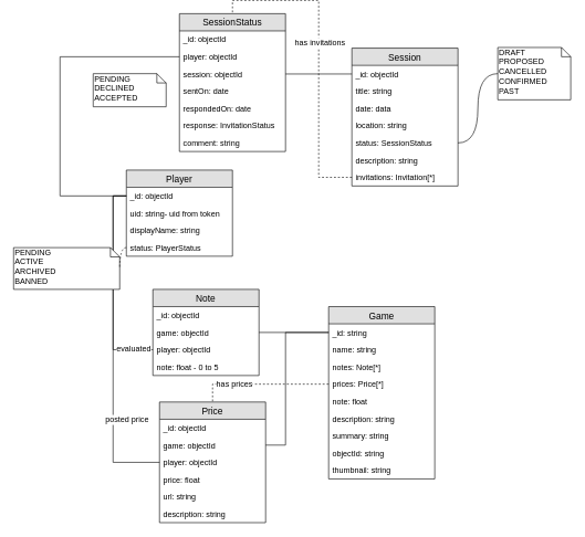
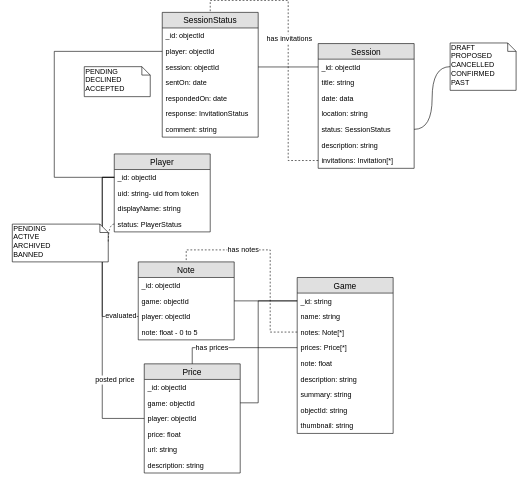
  <mxCell id="0" />
  <mxCell id="1" parent="0" />
  <mxCell id="2" value="Player" style="swimlane;fontStyle=0;childLayout=stackLayout;horizontal=1;startSize=26;fillColor=#e0e0e0;horizontalStack=0;resizeParent=1;resizeParentMax=0;resizeLast=0;collapsible=1;marginBottom=0;swimlaneFillColor=#ffffff;align=center;fontSize=14;" parent="1" vertex="1"><mxGeometry x="190" y="256" width="160" height="130" as="geometry" /></mxCell>
  <mxCell id="3" value="_id: objectId" style="text;strokeColor=none;fillColor=none;spacingLeft=4;spacingRight=4;overflow=hidden;rotatable=0;points=[[0,0.5],[1,0.5]];portConstraint=eastwest;fontSize=12;" parent="2" vertex="1"><mxGeometry y="26" width="160" height="26" as="geometry" /></mxCell>
  <mxCell id="4" value="uid: string- uid from token" style="text;strokeColor=none;fillColor=none;spacingLeft=4;spacingRight=4;overflow=hidden;rotatable=0;points=[[0,0.5],[1,0.5]];portConstraint=eastwest;fontSize=12;" vertex="1" parent="2"><mxGeometry y="52" width="160" height="26" as="geometry" /></mxCell>
  <mxCell id="5" value="displayName: string" style="text;strokeColor=none;fillColor=none;spacingLeft=4;spacingRight=4;overflow=hidden;rotatable=0;points=[[0,0.5],[1,0.5]];portConstraint=eastwest;fontSize=12;" parent="2" vertex="1"><mxGeometry y="78" width="160" height="26" as="geometry" /></mxCell>
  <mxCell id="6" value="status: PlayerStatus" style="text;strokeColor=none;fillColor=none;spacingLeft=4;spacingRight=4;overflow=hidden;rotatable=0;points=[[0,0.5],[1,0.5]];portConstraint=eastwest;fontSize=12;" vertex="1" parent="2"><mxGeometry y="104" width="160" height="26" as="geometry" /></mxCell>
  <mxCell id="7" value="Game" style="swimlane;fontStyle=0;childLayout=stackLayout;horizontal=1;startSize=26;fillColor=#e0e0e0;horizontalStack=0;resizeParent=1;resizeParentMax=0;resizeLast=0;collapsible=1;marginBottom=0;swimlaneFillColor=#ffffff;align=center;fontSize=14;" vertex="1" parent="1"><mxGeometry x="495" y="462" width="160" height="260" as="geometry" /></mxCell>
  <mxCell id="8" value="_id: string" style="text;strokeColor=none;fillColor=none;spacingLeft=4;spacingRight=4;overflow=hidden;rotatable=0;points=[[0,0.5],[1,0.5]];portConstraint=eastwest;fontSize=12;" vertex="1" parent="7"><mxGeometry y="26" width="160" height="26" as="geometry" /></mxCell>
  <mxCell id="9" value="name: string" style="text;strokeColor=none;fillColor=none;spacingLeft=4;spacingRight=4;overflow=hidden;rotatable=0;points=[[0,0.5],[1,0.5]];portConstraint=eastwest;fontSize=12;" vertex="1" parent="7"><mxGeometry y="52" width="160" height="26" as="geometry" /></mxCell>
  <mxCell id="10" value="notes: Note[*]" style="text;strokeColor=none;fillColor=none;spacingLeft=4;spacingRight=4;overflow=hidden;rotatable=0;points=[[0,0.5],[1,0.5]];portConstraint=eastwest;fontSize=12;" vertex="1" parent="7"><mxGeometry y="78" width="160" height="26" as="geometry" /></mxCell>
  <mxCell id="11" value="prices: Price[*]" style="text;strokeColor=none;fillColor=none;spacingLeft=4;spacingRight=4;overflow=hidden;rotatable=0;points=[[0,0.5],[1,0.5]];portConstraint=eastwest;fontSize=12;" vertex="1" parent="7"><mxGeometry y="104" width="160" height="26" as="geometry" /></mxCell>
  <mxCell id="12" value="note: float" style="text;strokeColor=none;fillColor=none;spacingLeft=4;spacingRight=4;overflow=hidden;rotatable=0;points=[[0,0.5],[1,0.5]];portConstraint=eastwest;fontSize=12;" vertex="1" parent="7"><mxGeometry y="130" width="160" height="26" as="geometry" /></mxCell>
  <mxCell id="13" value="description: string" style="text;strokeColor=none;fillColor=none;spacingLeft=4;spacingRight=4;overflow=hidden;rotatable=0;points=[[0,0.5],[1,0.5]];portConstraint=eastwest;fontSize=12;" vertex="1" parent="7"><mxGeometry y="156" width="160" height="26" as="geometry" /></mxCell>
  <mxCell id="14" value="summary: string" style="text;strokeColor=none;fillColor=none;spacingLeft=4;spacingRight=4;overflow=hidden;rotatable=0;points=[[0,0.5],[1,0.5]];portConstraint=eastwest;fontSize=12;" vertex="1" parent="7"><mxGeometry y="182" width="160" height="26" as="geometry" /></mxCell>
  <mxCell id="15" value="objectId: string" style="text;strokeColor=none;fillColor=none;spacingLeft=4;spacingRight=4;overflow=hidden;rotatable=0;points=[[0,0.5],[1,0.5]];portConstraint=eastwest;fontSize=12;" vertex="1" parent="7"><mxGeometry y="208" width="160" height="26" as="geometry" /></mxCell>
  <mxCell id="16" value="thumbnail: string" style="text;strokeColor=none;fillColor=none;spacingLeft=4;spacingRight=4;overflow=hidden;rotatable=0;points=[[0,0.5],[1,0.5]];portConstraint=eastwest;fontSize=12;" vertex="1" parent="7"><mxGeometry y="234" width="160" height="26" as="geometry" /></mxCell>
  <mxCell id="17" value="Note" style="swimlane;fontStyle=0;childLayout=stackLayout;horizontal=1;startSize=26;fillColor=#e0e0e0;horizontalStack=0;resizeParent=1;resizeParentMax=0;resizeLast=0;collapsible=1;marginBottom=0;swimlaneFillColor=#ffffff;align=center;fontSize=14;" vertex="1" parent="1"><mxGeometry x="230" y="436" width="160" height="130" as="geometry" /></mxCell>
  <mxCell id="18" value="_id: objectId" style="text;strokeColor=none;fillColor=none;spacingLeft=4;spacingRight=4;overflow=hidden;rotatable=0;points=[[0,0.5],[1,0.5]];portConstraint=eastwest;fontSize=12;" vertex="1" parent="17"><mxGeometry y="26" width="160" height="26" as="geometry" /></mxCell>
  <mxCell id="19" value="game: objectId" style="text;strokeColor=none;fillColor=none;spacingLeft=4;spacingRight=4;overflow=hidden;rotatable=0;points=[[0,0.5],[1,0.5]];portConstraint=eastwest;fontSize=12;" vertex="1" parent="17"><mxGeometry y="52" width="160" height="26" as="geometry" /></mxCell>
  <mxCell id="20" value="player: objectId" style="text;strokeColor=none;fillColor=none;spacingLeft=4;spacingRight=4;overflow=hidden;rotatable=0;points=[[0,0.5],[1,0.5]];portConstraint=eastwest;fontSize=12;" vertex="1" parent="17"><mxGeometry y="78" width="160" height="26" as="geometry" /></mxCell>
  <mxCell id="21" value="note: float - 0 to 5&#10;" style="text;strokeColor=none;fillColor=none;spacingLeft=4;spacingRight=4;overflow=hidden;rotatable=0;points=[[0,0.5],[1,0.5]];portConstraint=eastwest;fontSize=12;" vertex="1" parent="17"><mxGeometry y="104" width="160" height="26" as="geometry" /></mxCell>
  <mxCell id="22" style="edgeStyle=orthogonalEdgeStyle;rounded=0;orthogonalLoop=1;jettySize=auto;html=1;exitX=0;exitY=0.5;exitDx=0;exitDy=0;entryX=1;entryY=0.5;entryDx=0;entryDy=0;endArrow=none;endFill=0;" edge="1" parent="1" source="8" target="19"><mxGeometry relative="1" as="geometry" /></mxCell>
  <mxCell id="23" style="edgeStyle=orthogonalEdgeStyle;rounded=0;orthogonalLoop=1;jettySize=auto;html=1;exitX=0;exitY=0.5;exitDx=0;exitDy=0;entryX=0;entryY=0.5;entryDx=0;entryDy=0;endArrow=none;endFill=0;" edge="1" parent="1" source="20" target="3"><mxGeometry relative="1" as="geometry" /></mxCell>
  <mxCell id="24" value="evaluated" style="text;html=1;resizable=0;points=[];align=center;verticalAlign=middle;labelBackgroundColor=#ffffff;" vertex="1" connectable="0" parent="23"><mxGeometry x="-0.878" y="1" relative="1" as="geometry"><mxPoint x="-11" y="-3" as="offset" /></mxGeometry></mxCell>
  <mxCell id="25" value="Session" style="swimlane;fontStyle=0;childLayout=stackLayout;horizontal=1;startSize=26;fillColor=#e0e0e0;horizontalStack=0;resizeParent=1;resizeParentMax=0;resizeLast=0;collapsible=1;marginBottom=0;swimlaneFillColor=#ffffff;align=center;fontSize=14;" vertex="1" parent="1"><mxGeometry x="530" y="72" width="160" height="208" as="geometry" /></mxCell>
  <mxCell id="26" value="_id: objectId" style="text;strokeColor=none;fillColor=none;spacingLeft=4;spacingRight=4;overflow=hidden;rotatable=0;points=[[0,0.5],[1,0.5]];portConstraint=eastwest;fontSize=12;" vertex="1" parent="25"><mxGeometry y="26" width="160" height="26" as="geometry" /></mxCell>
  <mxCell id="27" value="title: string" style="text;strokeColor=none;fillColor=none;spacingLeft=4;spacingRight=4;overflow=hidden;rotatable=0;points=[[0,0.5],[1,0.5]];portConstraint=eastwest;fontSize=12;" vertex="1" parent="25"><mxGeometry y="52" width="160" height="26" as="geometry" /></mxCell>
  <mxCell id="28" value="date: data" style="text;strokeColor=none;fillColor=none;spacingLeft=4;spacingRight=4;overflow=hidden;rotatable=0;points=[[0,0.5],[1,0.5]];portConstraint=eastwest;fontSize=12;" vertex="1" parent="25"><mxGeometry y="78" width="160" height="26" as="geometry" /></mxCell>
  <mxCell id="29" value="location: string" style="text;strokeColor=none;fillColor=none;spacingLeft=4;spacingRight=4;overflow=hidden;rotatable=0;points=[[0,0.5],[1,0.5]];portConstraint=eastwest;fontSize=12;" vertex="1" parent="25"><mxGeometry y="104" width="160" height="26" as="geometry" /></mxCell>
  <mxCell id="30" value="status: SessionStatus" style="text;strokeColor=none;fillColor=none;spacingLeft=4;spacingRight=4;overflow=hidden;rotatable=0;points=[[0,0.5],[1,0.5]];portConstraint=eastwest;fontSize=12;" vertex="1" parent="25"><mxGeometry y="130" width="160" height="26" as="geometry" /></mxCell>
  <mxCell id="31" value="description: string" style="text;strokeColor=none;fillColor=none;spacingLeft=4;spacingRight=4;overflow=hidden;rotatable=0;points=[[0,0.5],[1,0.5]];portConstraint=eastwest;fontSize=12;" vertex="1" parent="25"><mxGeometry y="156" width="160" height="26" as="geometry" /></mxCell>
  <mxCell id="32" value="invitations: Invitation[*]" style="text;strokeColor=none;fillColor=none;spacingLeft=4;spacingRight=4;overflow=hidden;rotatable=0;points=[[0,0.5],[1,0.5]];portConstraint=eastwest;fontSize=12;" vertex="1" parent="25"><mxGeometry y="182" width="160" height="26" as="geometry" /></mxCell>
  <mxCell id="33" value="DRAFT&lt;br&gt;PROPOSED&lt;br&gt;CANCELLED&lt;br&gt;CONFIRMED&lt;br&gt;PAST&lt;br&gt;" style="shape=note;whiteSpace=wrap;html=1;size=14;verticalAlign=top;align=left;spacingTop=-6;" vertex="1" parent="1"><mxGeometry x="750" y="71" width="110" height="79" as="geometry" /></mxCell>
  <mxCell id="34" style="edgeStyle=orthogonalEdgeStyle;orthogonalLoop=1;jettySize=auto;html=1;exitX=1;exitY=0.5;exitDx=0;exitDy=0;entryX=0;entryY=0.5;entryDx=0;entryDy=0;entryPerimeter=0;endArrow=none;endFill=0;curved=1;" edge="1" parent="1" source="30" target="33"><mxGeometry relative="1" as="geometry" /></mxCell>
  <mxCell id="35" value="Price" style="swimlane;fontStyle=0;childLayout=stackLayout;horizontal=1;startSize=26;fillColor=#e0e0e0;horizontalStack=0;resizeParent=1;resizeParentMax=0;resizeLast=0;collapsible=1;marginBottom=0;swimlaneFillColor=#ffffff;align=center;fontSize=14;" vertex="1" parent="1"><mxGeometry x="240" y="606" width="160" height="182" as="geometry" /></mxCell>
  <mxCell id="36" value="_id: objectId" style="text;strokeColor=none;fillColor=none;spacingLeft=4;spacingRight=4;overflow=hidden;rotatable=0;points=[[0,0.5],[1,0.5]];portConstraint=eastwest;fontSize=12;" vertex="1" parent="35"><mxGeometry y="26" width="160" height="26" as="geometry" /></mxCell>
  <mxCell id="37" value="game: objectId" style="text;strokeColor=none;fillColor=none;spacingLeft=4;spacingRight=4;overflow=hidden;rotatable=0;points=[[0,0.5],[1,0.5]];portConstraint=eastwest;fontSize=12;" vertex="1" parent="35"><mxGeometry y="52" width="160" height="26" as="geometry" /></mxCell>
  <mxCell id="38" value="player: objectId" style="text;strokeColor=none;fillColor=none;spacingLeft=4;spacingRight=4;overflow=hidden;rotatable=0;points=[[0,0.5],[1,0.5]];portConstraint=eastwest;fontSize=12;" vertex="1" parent="35"><mxGeometry y="78" width="160" height="26" as="geometry" /></mxCell>
  <mxCell id="39" value="price: float&#10;" style="text;strokeColor=none;fillColor=none;spacingLeft=4;spacingRight=4;overflow=hidden;rotatable=0;points=[[0,0.5],[1,0.5]];portConstraint=eastwest;fontSize=12;" vertex="1" parent="35"><mxGeometry y="104" width="160" height="26" as="geometry" /></mxCell>
  <mxCell id="40" value="url: string&#10;" style="text;strokeColor=none;fillColor=none;spacingLeft=4;spacingRight=4;overflow=hidden;rotatable=0;points=[[0,0.5],[1,0.5]];portConstraint=eastwest;fontSize=12;" vertex="1" parent="35"><mxGeometry y="130" width="160" height="26" as="geometry" /></mxCell>
  <mxCell id="41" value="description: string&#10;" style="text;strokeColor=none;fillColor=none;spacingLeft=4;spacingRight=4;overflow=hidden;rotatable=0;points=[[0,0.5],[1,0.5]];portConstraint=eastwest;fontSize=12;" vertex="1" parent="35"><mxGeometry y="156" width="160" height="26" as="geometry" /></mxCell>
  <mxCell id="42" style="edgeStyle=orthogonalEdgeStyle;rounded=0;orthogonalLoop=1;jettySize=auto;html=1;exitX=0;exitY=0.5;exitDx=0;exitDy=0;entryX=0;entryY=0.5;entryDx=0;entryDy=0;endArrow=none;endFill=0;" edge="1" parent="1" source="3" target="38"><mxGeometry relative="1" as="geometry" /></mxCell>
  <mxCell id="43" value="posted price" style="text;html=1;resizable=0;points=[];align=center;verticalAlign=middle;labelBackgroundColor=#ffffff;" vertex="1" connectable="0" parent="42"><mxGeometry x="0.78" y="-1" relative="1" as="geometry"><mxPoint x="4" y="-66" as="offset" /></mxGeometry></mxCell>
  <mxCell id="44" style="edgeStyle=orthogonalEdgeStyle;rounded=0;orthogonalLoop=1;jettySize=auto;html=1;exitX=0;exitY=0.5;exitDx=0;exitDy=0;entryX=1;entryY=0.5;entryDx=0;entryDy=0;endArrow=none;endFill=0;" edge="1" parent="1" source="8" target="37"><mxGeometry relative="1" as="geometry"><Array as="points"><mxPoint x="430" y="501" /><mxPoint x="430" y="671" /></Array></mxGeometry></mxCell>
- <mxCell id="47" style="edgeStyle=orthogonalEdgeStyle;rounded=0;orthogonalLoop=1;jettySize=auto;html=1;exitX=0;exitY=0.5;exitDx=0;exitDy=0;entryX=0.5;entryY=0;entryDx=0;entryDy=0;endArrow=none;endFill=0;dashed=1;" edge="1" parent="1" source="11" target="35"><mxGeometry relative="1" as="geometry" /></mxCell>
+ <mxCell id="45" style="edgeStyle=orthogonalEdgeStyle;rounded=0;orthogonalLoop=1;jettySize=auto;html=1;entryX=0.5;entryY=0;entryDx=0;entryDy=0;endArrow=none;endFill=0;exitX=0;exitY=0.5;exitDx=0;exitDy=0;dashed=1;" edge="1" parent="1" source="10" target="17"><mxGeometry relative="1" as="geometry"><mxPoint x="480" y="666" as="sourcePoint" /><Array as="points"><mxPoint x="450" y="553" /><mxPoint x="450" y="416" /><mxPoint x="310" y="416" /></Array></mxGeometry></mxCell>
+ <mxCell id="46" value="has notes" style="text;html=1;resizable=0;points=[];align=center;verticalAlign=middle;labelBackgroundColor=#ffffff;" vertex="1" connectable="0" parent="45"><mxGeometry x="0.332" y="-1" relative="1" as="geometry"><mxPoint as="offset" /></mxGeometry></mxCell>
+ <mxCell id="47" style="edgeStyle=orthogonalEdgeStyle;rounded=0;orthogonalLoop=1;jettySize=auto;html=1;exitX=0;exitY=0.5;exitDx=0;exitDy=0;entryX=0.5;entryY=0;entryDx=0;entryDy=0;endArrow=none;endFill=0;dashed=0;" edge="1" parent="1" source="11" target="35"><mxGeometry relative="1" as="geometry" /></mxCell>
  <mxCell id="48" value="has prices" style="text;html=1;resizable=0;points=[];align=center;verticalAlign=middle;labelBackgroundColor=#ffffff;" vertex="1" connectable="0" parent="47"><mxGeometry x="0.458" relative="1" as="geometry"><mxPoint x="4" as="offset" /></mxGeometry></mxCell>
  <mxCell id="49" value="SessionStatus" style="swimlane;fontStyle=0;childLayout=stackLayout;horizontal=1;startSize=26;fillColor=#e0e0e0;horizontalStack=0;resizeParent=1;resizeParentMax=0;resizeLast=0;collapsible=1;marginBottom=0;swimlaneFillColor=#ffffff;align=center;fontSize=14;" vertex="1" parent="1"><mxGeometry x="270" y="20" width="160" height="208" as="geometry" /></mxCell>
  <mxCell id="50" value="_id: objectId" style="text;strokeColor=none;fillColor=none;spacingLeft=4;spacingRight=4;overflow=hidden;rotatable=0;points=[[0,0.5],[1,0.5]];portConstraint=eastwest;fontSize=12;" vertex="1" parent="49"><mxGeometry y="26" width="160" height="26" as="geometry" /></mxCell>
  <mxCell id="51" value="player: objectId" style="text;strokeColor=none;fillColor=none;spacingLeft=4;spacingRight=4;overflow=hidden;rotatable=0;points=[[0,0.5],[1,0.5]];portConstraint=eastwest;fontSize=12;" vertex="1" parent="49"><mxGeometry y="52" width="160" height="26" as="geometry" /></mxCell>
  <mxCell id="52" value="session: objectId" style="text;strokeColor=none;fillColor=none;spacingLeft=4;spacingRight=4;overflow=hidden;rotatable=0;points=[[0,0.5],[1,0.5]];portConstraint=eastwest;fontSize=12;" vertex="1" parent="49"><mxGeometry y="78" width="160" height="26" as="geometry" /></mxCell>
  <mxCell id="53" value="sentOn: date" style="text;strokeColor=none;fillColor=none;spacingLeft=4;spacingRight=4;overflow=hidden;rotatable=0;points=[[0,0.5],[1,0.5]];portConstraint=eastwest;fontSize=12;" vertex="1" parent="49"><mxGeometry y="104" width="160" height="26" as="geometry" /></mxCell>
  <mxCell id="54" value="respondedOn: date" style="text;strokeColor=none;fillColor=none;spacingLeft=4;spacingRight=4;overflow=hidden;rotatable=0;points=[[0,0.5],[1,0.5]];portConstraint=eastwest;fontSize=12;" vertex="1" parent="49"><mxGeometry y="130" width="160" height="26" as="geometry" /></mxCell>
  <mxCell id="55" value="response: InvitationStatus" style="text;strokeColor=none;fillColor=none;spacingLeft=4;spacingRight=4;overflow=hidden;rotatable=0;points=[[0,0.5],[1,0.5]];portConstraint=eastwest;fontSize=12;" vertex="1" parent="49"><mxGeometry y="156" width="160" height="26" as="geometry" /></mxCell>
  <mxCell id="56" value="comment: string" style="text;strokeColor=none;fillColor=none;spacingLeft=4;spacingRight=4;overflow=hidden;rotatable=0;points=[[0,0.5],[1,0.5]];portConstraint=eastwest;fontSize=12;" vertex="1" parent="49"><mxGeometry y="182" width="160" height="26" as="geometry" /></mxCell>
  <mxCell id="57" style="edgeStyle=orthogonalEdgeStyle;rounded=0;orthogonalLoop=1;jettySize=auto;html=1;exitX=1;exitY=0.5;exitDx=0;exitDy=0;entryX=0;entryY=0.5;entryDx=0;entryDy=0;endArrow=none;endFill=0;" edge="1" parent="1" source="52" target="26"><mxGeometry relative="1" as="geometry" /></mxCell>
  <mxCell id="58" style="edgeStyle=orthogonalEdgeStyle;rounded=0;orthogonalLoop=1;jettySize=auto;html=1;exitX=0;exitY=0.5;exitDx=0;exitDy=0;entryX=0;entryY=0.5;entryDx=0;entryDy=0;endArrow=none;endFill=0;" edge="1" parent="1" source="51" target="3"><mxGeometry relative="1" as="geometry"><Array as="points"><mxPoint x="90" y="85" /><mxPoint x="90" y="295" /></Array></mxGeometry></mxCell>
  <mxCell id="59" value="PENDING&lt;br&gt;DECLINED&lt;br&gt;ACCEPTED&lt;br&gt;" style="shape=note;whiteSpace=wrap;html=1;size=14;verticalAlign=top;align=left;spacingTop=-6;" vertex="1" parent="1"><mxGeometry x="140" y="110.5" width="110" height="50" as="geometry" /></mxCell>
  <mxCell id="60" style="edgeStyle=orthogonalEdgeStyle;rounded=0;orthogonalLoop=1;jettySize=auto;html=1;exitX=0;exitY=0.5;exitDx=0;exitDy=0;entryX=0.5;entryY=0;entryDx=0;entryDy=0;endArrow=none;endFill=0;dashed=1;" edge="1" parent="1" source="32" target="49"><mxGeometry relative="1" as="geometry" /></mxCell>
  <mxCell id="61" value="has invitations" style="text;html=1;resizable=0;points=[];align=center;verticalAlign=middle;labelBackgroundColor=#ffffff;" vertex="1" connectable="0" parent="60"><mxGeometry x="0.088" y="-1" relative="1" as="geometry"><mxPoint as="offset" /></mxGeometry></mxCell>
  <mxCell id="62" value="PENDING&lt;br&gt;ACTIVE&lt;br&gt;ARCHIVED&lt;br&gt;BANNED&lt;br&gt;" style="shape=note;whiteSpace=wrap;html=1;size=14;verticalAlign=top;align=left;spacingTop=-6;" vertex="1" parent="1"><mxGeometry x="20" y="373" width="160" height="63" as="geometry" /></mxCell>
  <mxCell id="63" style="edgeStyle=orthogonalEdgeStyle;orthogonalLoop=1;jettySize=auto;html=1;exitX=0;exitY=0.5;exitDx=0;exitDy=0;entryX=1;entryY=0.496;entryDx=0;entryDy=0;entryPerimeter=0;dashed=1;endArrow=none;endFill=0;curved=1;" edge="1" parent="1" source="6" target="62"><mxGeometry relative="1" as="geometry" /></mxCell>
